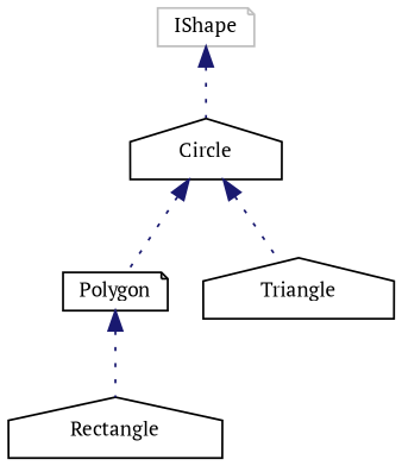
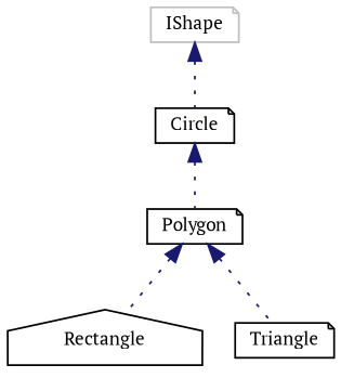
  digraph {
    fontname="PT Serif"
    rankdir=TB
    node [color=black fillcolor=white fontname="PT Serif" fontsize=10 shape=note style=filled]
    edge [color=midnightblue dir=back fontname="PT Serif" fontsize=10 labelfontname=Helvetica labelfontsize=10 style=dotted]
    n1 [color=grey75 height=0.2 label=IShape width=0.4]
-   n2 [height=0.2 label=Circle shape=house width=0.4]
+   n2 [height=0.2 label=Circle width=0.4]
    n3 [height=0.2 label=Polygon width=0.4]
    n4 [height=0.2 label=Rectangle shape=house width=0.4]
-   n5 [height=0.2 label=Triangle shape=house width=0.4]
+   n5 [height=0.2 label=Triangle width=0.4]
    n1 -> n2
    n2 -> n3
    n3 -> n4
-   n2 -> n5
+   n3 -> n5
  }
